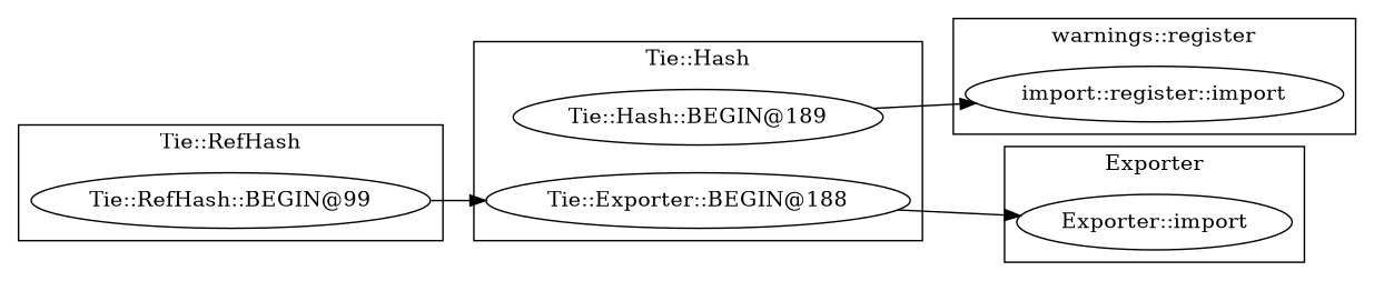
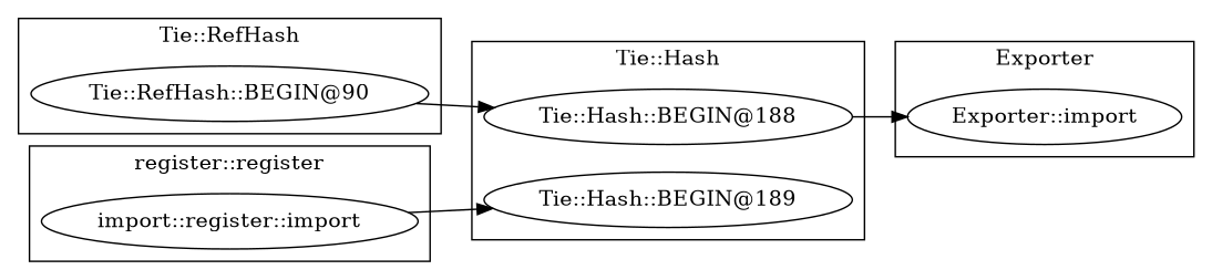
  digraph {
    rankdir=LR
-   "Tie::RefHash::BEGIN@90" [label="Tie::RefHash::BEGIN@99"]
+   "Tie::RefHash::BEGIN@90"
    "Tie::Hash::BEGIN@189"
-   "Tie::Hash::BEGIN@188" [label="Tie::Exporter::BEGIN@188"]
+   "Tie::Hash::BEGIN@188"
    "Exporter::import"
    n5 [label="import::register::import"]
    subgraph cluster_1 {
      label="Tie::RefHash"
      "Tie::RefHash::BEGIN@90"
    }
    subgraph cluster_2 {
      label="Tie::Hash"
      "Tie::Hash::BEGIN@189"
      "Tie::Hash::BEGIN@188"
    }
    subgraph cluster_3 {
      label=Exporter
      "Exporter::import"
    }
    subgraph cluster_4 {
-     label="warnings::register"
+     label="register::register"
      n5
    }
    "Tie::RefHash::BEGIN@90" -> "Tie::Hash::BEGIN@188"
-   "Tie::Hash::BEGIN@189" -> n5
+   n5 -> "Tie::Hash::BEGIN@189"
    "Tie::Hash::BEGIN@188" -> "Exporter::import"
  }
